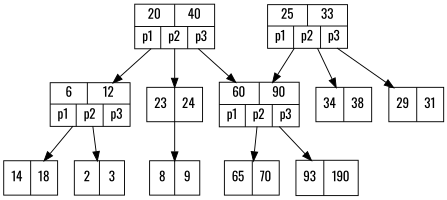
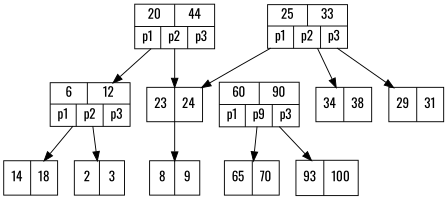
  digraph {
    fontname=Oswald
    node [fontname=Oswald shape=record]
    edge [fontname=Oswald]
-   n1 [label="{{20 | 40} | { p1 | p2 | p3 }}"]
+   n1 [label="{{20 | 44} | { p1 | p2 | p3 }}"]
    n2 [label="{{6 | 12} | { p1 | p2 | p3 }}"]
-   n3 [label="{{60 | 90} | { p1 | p2 | p3 }}"]
+   n3 [label="{{60 | 90} | { p1 | p9 | p3 }}"]
    n4 [label="23 | 24"]
    n5 [label="2 | 3"]
    n6 [label="14 | 18"]
    n7 [label="{{25 | 33} | { p1 | p2 | p3 }}"]
    n8 [label="29 | 31"]
    n9 [label="34 | 38"]
    n10 [label="65 | 70"]
-   n11 [label="93 | 190"]
+   n11 [label="93 | 100"]
    n12 [label="8 | 9"]
    n1 -> n2
-   n1 -> n3
    n1 -> n4
    n2 -> n5
    n2 -> n6
    n3 -> n10
    n3 -> n11
    n4 -> n12
-   n7 -> n3
+   n7 -> n4
    n7 -> n8
    n7 -> n9
  }
